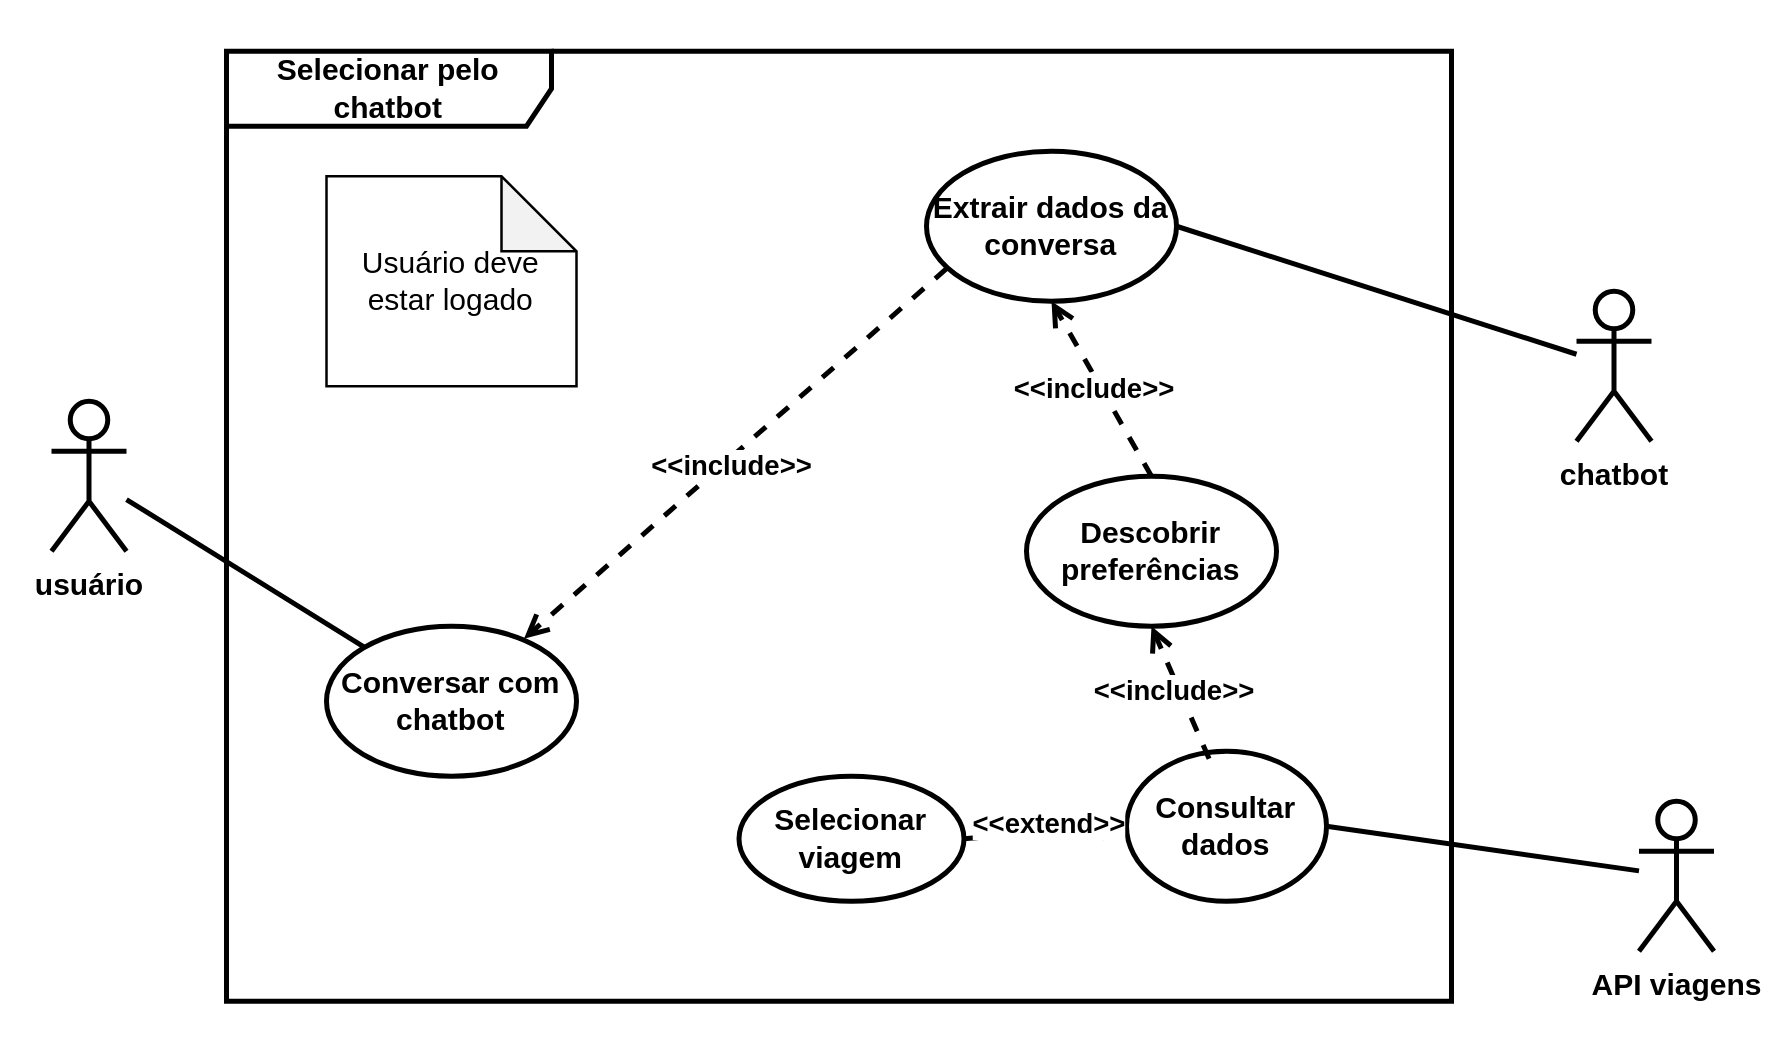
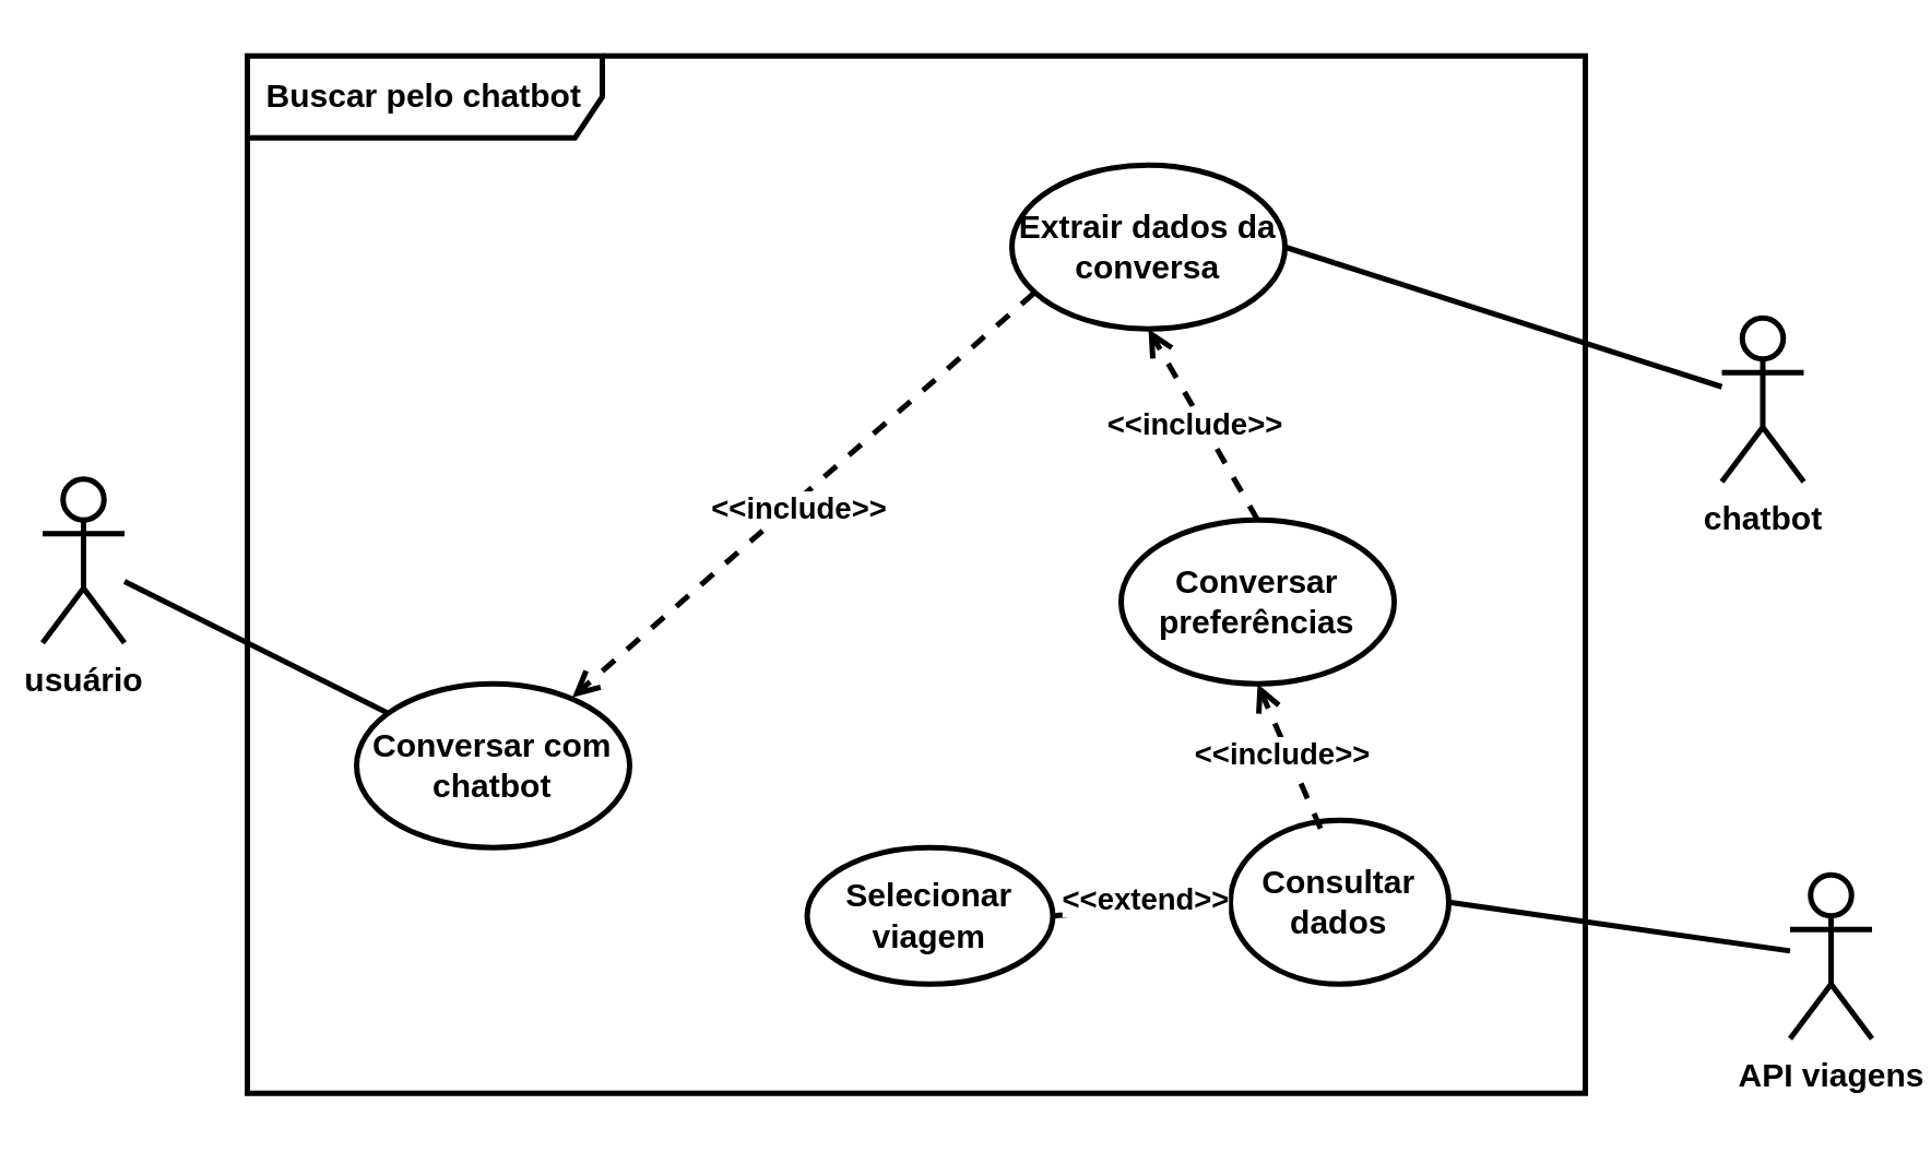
  <mxCell id="0" />
  <mxCell id="1" parent="0" />
  <mxCell id="2" style="edgeStyle=orthogonalEdgeStyle;rounded=0;orthogonalLoop=1;jettySize=auto;html=1;exitX=0.5;exitY=0.5;exitDx=0;exitDy=0;exitPerimeter=0;entryX=0;entryY=0.5;entryDx=0;entryDy=0;strokeColor=none;" edge="1" parent="1" source="4" target="5"><mxGeometry relative="1" as="geometry" /></mxCell>
  <mxCell id="3" value="" style="endArrow=none;html=1;rounded=0;strokeWidth=2;" edge="1" parent="1" source="4" target="5"><mxGeometry width="50" height="50" relative="1" as="geometry"><mxPoint x="-51" y="130" as="sourcePoint" /><mxPoint x="279" y="220" as="targetPoint" /></mxGeometry></mxCell>
- <mxCell id="4" value="usuário" style="shape=umlActor;verticalLabelPosition=bottom;verticalAlign=top;html=1;outlineConnect=0;strokeWidth=2;fontStyle=1" vertex="1" parent="1"><mxGeometry x="20" y="160" width="30" height="60" as="geometry" /></mxCell>
+ <mxCell id="4" value="usuário" style="shape=umlActor;verticalLabelPosition=bottom;verticalAlign=top;html=1;outlineConnect=0;strokeWidth=2;fontStyle=1" vertex="1" parent="1"><mxGeometry x="15" y="175" width="30" height="60" as="geometry" /></mxCell>
  <mxCell id="5" value="Conversar com chatbot" style="ellipse;whiteSpace=wrap;html=1;fontStyle=1;strokeWidth=2;" vertex="1" parent="1"><mxGeometry x="130" y="250" width="100" height="60" as="geometry" /></mxCell>
  <mxCell id="6" value="" style="endArrow=open;html=1;rounded=0;dashed=1;exitX=0.08;exitY=0.783;exitDx=0;exitDy=0;entryX=0.79;entryY=0.083;entryDx=0;entryDy=0;endFill=0;strokeWidth=2;fontStyle=1;exitPerimeter=0;entryPerimeter=0;" edge="1" parent="1" source="8" target="5"><mxGeometry width="50" height="50" relative="1" as="geometry"><mxPoint x="500" y="55.32" as="sourcePoint" /><mxPoint x="437.948" y="139.421" as="targetPoint" /></mxGeometry></mxCell>
  <mxCell id="7" value="&amp;lt;&amp;lt;include&amp;gt;&amp;gt;" style="edgeLabel;html=1;align=center;verticalAlign=middle;resizable=0;points=[];fontStyle=1" connectable="0" vertex="1" parent="6"><mxGeometry x="0.054" y="3" relative="1" as="geometry"><mxPoint y="-1" as="offset" /></mxGeometry></mxCell>
  <mxCell id="8" value="Extrair dados da conversa" style="ellipse;whiteSpace=wrap;html=1;fontStyle=1;strokeWidth=2;" vertex="1" parent="1"><mxGeometry x="370" y="60" width="100" height="60" as="geometry" /></mxCell>
  <mxCell id="9" value="Consultar dados " style="ellipse;whiteSpace=wrap;html=1;fontStyle=1;strokeWidth=2;" vertex="1" parent="1"><mxGeometry x="450" y="300" width="80" height="60" as="geometry" /></mxCell>
  <mxCell id="10" value="" style="endArrow=open;html=1;rounded=0;exitX=0.413;exitY=0.05;exitDx=0;exitDy=0;dashed=1;exitPerimeter=0;entryX=0.5;entryY=1;entryDx=0;entryDy=0;endFill=0;strokeWidth=2;fontStyle=1" edge="1" parent="1" source="9" target="17"><mxGeometry width="50" height="50" relative="1" as="geometry"><mxPoint x="449.97" y="225.985" as="sourcePoint" /><mxPoint x="460" y="210" as="targetPoint" /></mxGeometry></mxCell>
  <mxCell id="11" value="&amp;lt;&amp;lt;include&amp;gt;&amp;gt;" style="edgeLabel;html=1;align=center;verticalAlign=middle;resizable=0;points=[];fontStyle=1" connectable="0" vertex="1" parent="10"><mxGeometry x="0.054" y="3" relative="1" as="geometry"><mxPoint y="-1" as="offset" /></mxGeometry></mxCell>
  <mxCell id="12" value="chatbot" style="shape=umlActor;verticalLabelPosition=bottom;verticalAlign=top;html=1;outlineConnect=0;strokeWidth=2;fontStyle=1" vertex="1" parent="1"><mxGeometry x="630" y="116" width="30" height="60" as="geometry" /></mxCell>
  <mxCell id="13" value="" style="endArrow=none;html=1;rounded=0;exitX=1;exitY=0.5;exitDx=0;exitDy=0;strokeWidth=2;" edge="1" parent="1" source="8" target="12"><mxGeometry width="50" height="50" relative="1" as="geometry"><mxPoint x="110" y="216" as="sourcePoint" /><mxPoint x="220" y="210" as="targetPoint" /></mxGeometry></mxCell>
  <mxCell id="14" value="API viagens" style="shape=umlActor;verticalLabelPosition=bottom;verticalAlign=top;html=1;outlineConnect=0;strokeWidth=2;fontStyle=1" vertex="1" parent="1"><mxGeometry x="655" y="320" width="30" height="60" as="geometry" /></mxCell>
  <mxCell id="15" value="" style="endArrow=none;html=1;rounded=0;exitX=1;exitY=0.5;exitDx=0;exitDy=0;strokeWidth=2;" edge="1" parent="1" source="9" target="14"><mxGeometry width="50" height="50" relative="1" as="geometry"><mxPoint x="540" y="150" as="sourcePoint" /><mxPoint x="600" y="290" as="targetPoint" /></mxGeometry></mxCell>
- <mxCell id="16" value="Selecionar pelo chatbot" style="shape=umlFrame;whiteSpace=wrap;html=1;pointerEvents=0;width=130;height=30;strokeWidth=2;fontStyle=1" vertex="1" parent="1"><mxGeometry x="90" y="20" width="490" height="380" as="geometry" /></mxCell>
- <mxCell id="17" value="Descobrir preferências" style="ellipse;whiteSpace=wrap;html=1;fontStyle=1;strokeWidth=2;" vertex="1" parent="1"><mxGeometry x="410" y="190" width="100" height="60" as="geometry" /></mxCell>
+ <mxCell id="16" value="Buscar pelo chatbot" style="shape=umlFrame;whiteSpace=wrap;html=1;pointerEvents=0;width=130;height=30;strokeWidth=2;fontStyle=1" vertex="1" parent="1"><mxGeometry x="90" y="20" width="490" height="380" as="geometry" /></mxCell>
+ <mxCell id="17" value="Conversar preferências" style="ellipse;whiteSpace=wrap;html=1;fontStyle=1;strokeWidth=2;" vertex="1" parent="1"><mxGeometry x="410" y="190" width="100" height="60" as="geometry" /></mxCell>
  <mxCell id="18" value="" style="endArrow=open;html=1;rounded=0;dashed=1;exitX=0.5;exitY=0;exitDx=0;exitDy=0;entryX=0.5;entryY=1;entryDx=0;entryDy=0;endFill=0;strokeWidth=2;fontStyle=1;" edge="1" parent="1" source="17" target="8"><mxGeometry width="50" height="50" relative="1" as="geometry"><mxPoint x="530" y="204" as="sourcePoint" /><mxPoint x="390" y="200" as="targetPoint" /></mxGeometry></mxCell>
  <mxCell id="19" value="&amp;lt;&amp;lt;include&amp;gt;&amp;gt;" style="edgeLabel;html=1;align=center;verticalAlign=middle;resizable=0;points=[];fontStyle=1" connectable="0" vertex="1" parent="18"><mxGeometry x="0.054" y="3" relative="1" as="geometry"><mxPoint y="-1" as="offset" /></mxGeometry></mxCell>
  <mxCell id="20" value="Selecionar viagem" style="ellipse;whiteSpace=wrap;html=1;fontStyle=1;strokeWidth=2;" vertex="1" parent="1"><mxGeometry x="295" y="310" width="90" height="50" as="geometry" /></mxCell>
  <mxCell id="21" value="" style="endArrow=open;html=1;rounded=0;exitX=1;exitY=0.5;exitDx=0;exitDy=0;dashed=1;entryX=0;entryY=0.5;entryDx=0;entryDy=0;endFill=0;strokeWidth=2;fontStyle=1" edge="1" parent="1" source="20" target="9"><mxGeometry width="50" height="50" relative="1" as="geometry"><mxPoint x="410" y="352" as="sourcePoint" /><mxPoint x="480" y="290" as="targetPoint" /></mxGeometry></mxCell>
  <mxCell id="22" value="&amp;lt;&amp;lt;extend&amp;gt;&amp;gt;" style="edgeLabel;html=1;align=center;verticalAlign=middle;resizable=0;points=[];fontStyle=1" connectable="0" vertex="1" parent="21"><mxGeometry x="0.054" y="3" relative="1" as="geometry"><mxPoint y="-1" as="offset" /></mxGeometry></mxCell>
- <mxCell id="23" value="Usuário deve estar logado" style="shape=note;whiteSpace=wrap;html=1;backgroundOutline=1;darkOpacity=0.05;" vertex="1" parent="1"><mxGeometry x="130" y="70" width="100" height="84" as="geometry" /></mxCell>
